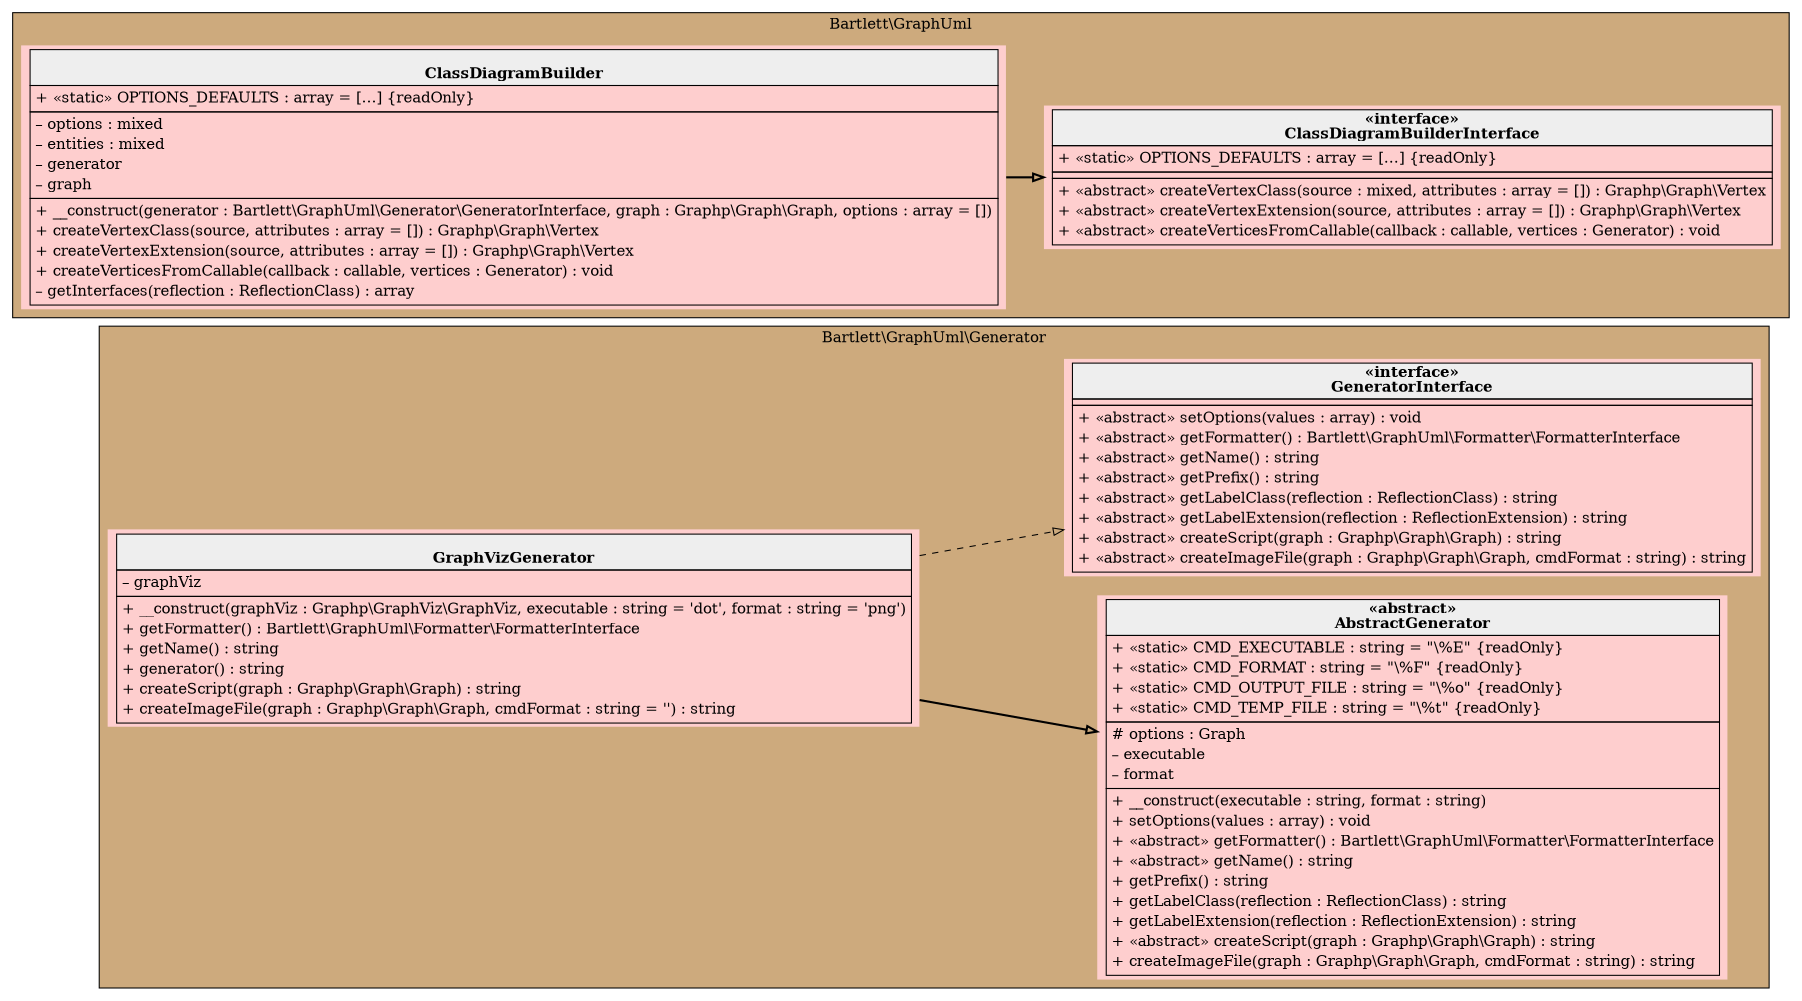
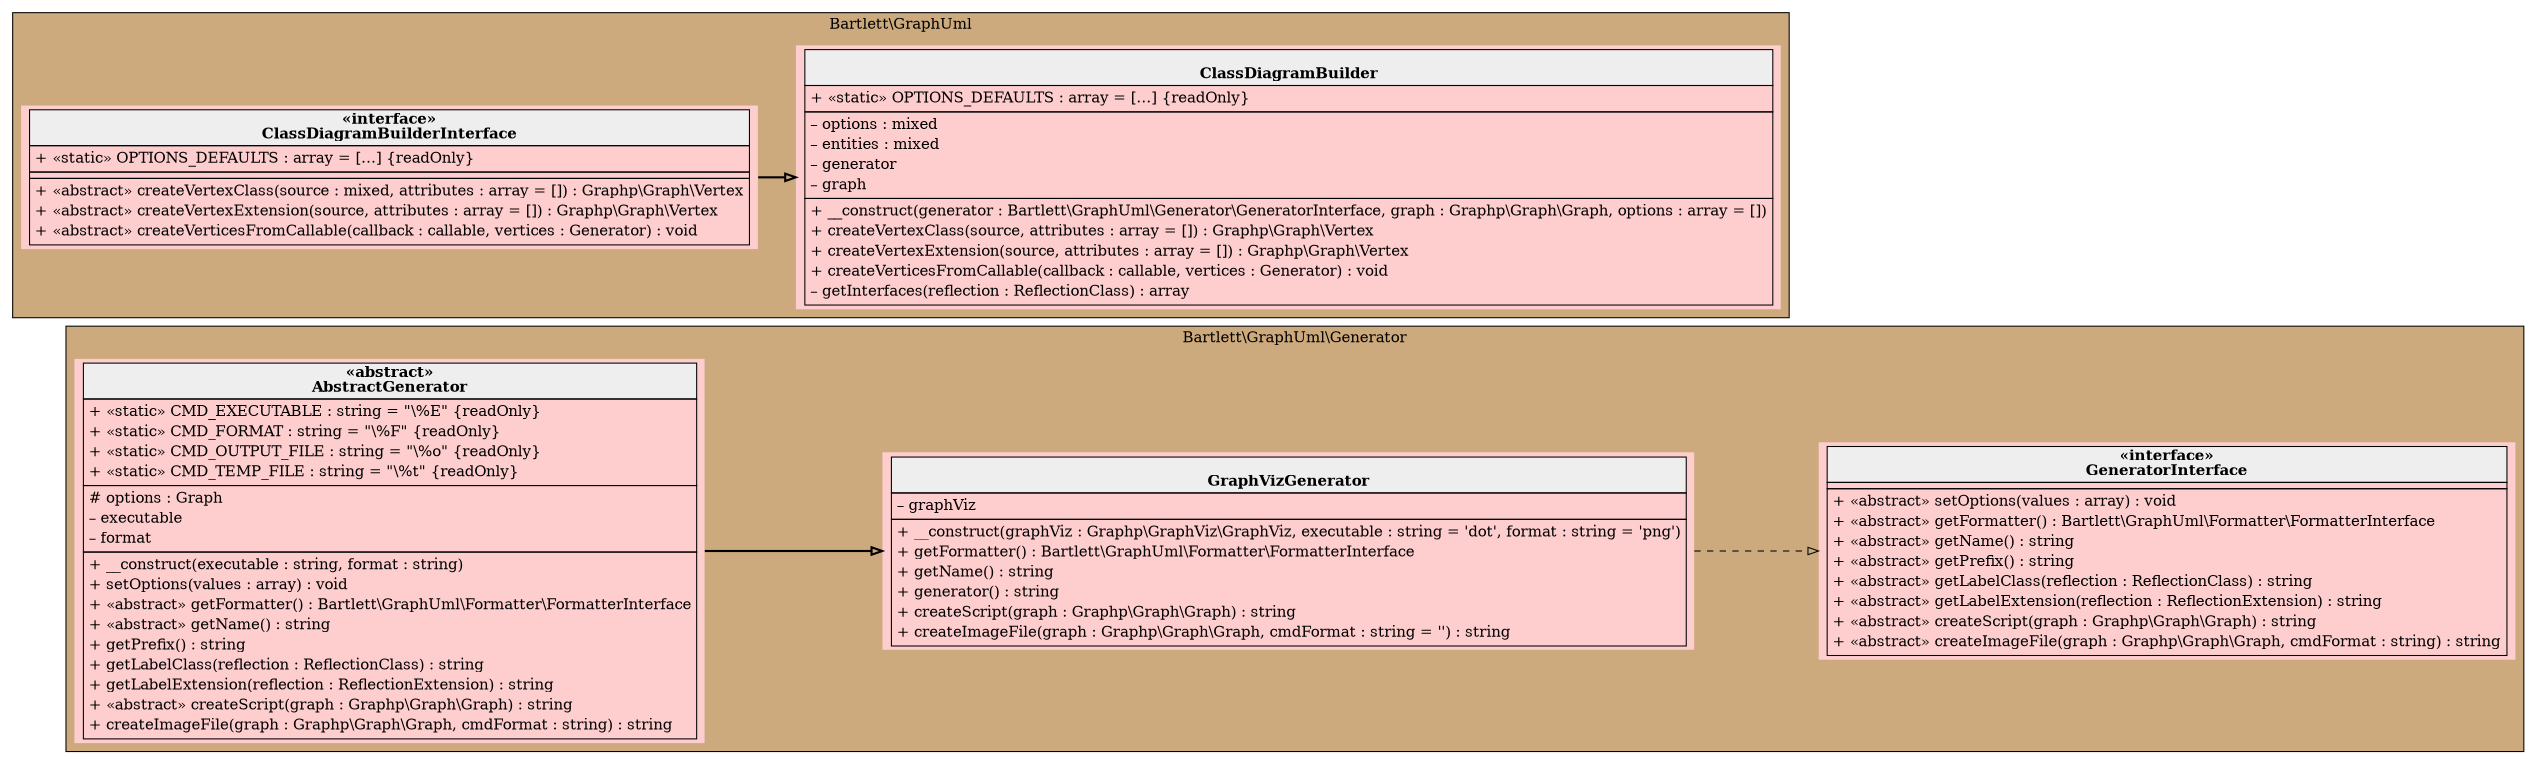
  digraph {
    rankdir=LR
    node [fillcolor="#FECECE" shape=none style=filled]
    edge [arrowhead=empty style=bold]
    n1 [label=< <table cellspacing="0" border="0" cellborder="1">     <tr><td bgcolor="#eeeeee"><b><br/>GraphVizGenerator</b></td></tr>     <tr><td><table border="0" cellspacing="0" cellpadding="2">     <tr><td align="left">– graphViz</td></tr> </table></td></tr>     <tr><td><table border="0" cellspacing="0" cellpadding="2">     <tr><td align="left">+ __construct(graphViz : Graphp\\GraphViz\\GraphViz, executable : string = 'dot', format : string = 'png')</td></tr>     <tr><td align="left">+ getFormatter() : Bartlett\\GraphUml\\Formatter\\FormatterInterface</td></tr>     <tr><td align="left">+ getName() : string</td></tr>     <tr><td align="left">+ generator() : string</td></tr>     <tr><td align="left">+ createScript(graph : Graphp\\Graph\\Graph) : string</td></tr>     <tr><td align="left">+ createImageFile(graph : Graphp\\Graph\\Graph, cmdFormat : string = '') : string</td></tr> </table></td></tr> </table>>]
    n2 [label=< <table cellspacing="0" border="0" cellborder="1">     <tr><td bgcolor="#eeeeee"><b>«abstract»<br/>AbstractGenerator</b></td></tr>     <tr><td><table border="0" cellspacing="0" cellpadding="2">     <tr><td align="left">+ «static» CMD_EXECUTABLE : string = "\%E" {readOnly}</td></tr>     <tr><td align="left">+ «static» CMD_FORMAT : string = "\%F" {readOnly}</td></tr>     <tr><td align="left">+ «static» CMD_OUTPUT_FILE : string = "\%o" {readOnly}</td></tr>     <tr><td align="left">+ «static» CMD_TEMP_FILE : string = "\%t" {readOnly}</td></tr> </table></td></tr>     <tr><td><table border="0" cellspacing="0" cellpadding="2">     <tr><td align="left"># options : Graph</td></tr>     <tr><td align="left">– executable</td></tr>     <tr><td align="left">– format</td></tr> </table></td></tr>     <tr><td><table border="0" cellspacing="0" cellpadding="2">     <tr><td align="left">+ __construct(executable : string, format : string)</td></tr>     <tr><td align="left">+ setOptions(values : array) : void</td></tr>     <tr><td align="left">+ «abstract» getFormatter() : Bartlett\\GraphUml\\Formatter\\FormatterInterface</td></tr>     <tr><td align="left">+ «abstract» getName() : string</td></tr>     <tr><td align="left">+ getPrefix() : string</td></tr>     <tr><td align="left">+ getLabelClass(reflection : ReflectionClass) : string</td></tr>     <tr><td align="left">+ getLabelExtension(reflection : ReflectionExtension) : string</td></tr>     <tr><td align="left">+ «abstract» createScript(graph : Graphp\\Graph\\Graph) : string</td></tr>     <tr><td align="left">+ createImageFile(graph : Graphp\\Graph\\Graph, cmdFormat : string) : string</td></tr> </table></td></tr> </table>>]
    n3 [label=< <table cellspacing="0" border="0" cellborder="1">     <tr><td bgcolor="#eeeeee"><b>«interface»<br/>GeneratorInterface</b></td></tr>     <tr><td></td></tr>     <tr><td><table border="0" cellspacing="0" cellpadding="2">     <tr><td align="left">+ «abstract» setOptions(values : array) : void</td></tr>     <tr><td align="left">+ «abstract» getFormatter() : Bartlett\\GraphUml\\Formatter\\FormatterInterface</td></tr>     <tr><td align="left">+ «abstract» getName() : string</td></tr>     <tr><td align="left">+ «abstract» getPrefix() : string</td></tr>     <tr><td align="left">+ «abstract» getLabelClass(reflection : ReflectionClass) : string</td></tr>     <tr><td align="left">+ «abstract» getLabelExtension(reflection : ReflectionExtension) : string</td></tr>     <tr><td align="left">+ «abstract» createScript(graph : Graphp\\Graph\\Graph) : string</td></tr>     <tr><td align="left">+ «abstract» createImageFile(graph : Graphp\\Graph\\Graph, cmdFormat : string) : string</td></tr> </table></td></tr> </table>>]
    n4 [label=< <table cellspacing="0" border="0" cellborder="1">     <tr><td bgcolor="#eeeeee"><b><br/>ClassDiagramBuilder</b></td></tr>     <tr><td><table border="0" cellspacing="0" cellpadding="2">     <tr><td align="left">+ «static» OPTIONS_DEFAULTS : array = […] {readOnly}</td></tr> </table></td></tr>     <tr><td><table border="0" cellspacing="0" cellpadding="2">     <tr><td align="left">– options : mixed</td></tr>     <tr><td align="left">– entities : mixed</td></tr>     <tr><td align="left">– generator</td></tr>     <tr><td align="left">– graph</td></tr> </table></td></tr>     <tr><td><table border="0" cellspacing="0" cellpadding="2">     <tr><td align="left">+ __construct(generator : Bartlett\\GraphUml\\Generator\\GeneratorInterface, graph : Graphp\\Graph\\Graph, options : array = [])</td></tr>     <tr><td align="left">+ createVertexClass(source, attributes : array = []) : Graphp\\Graph\\Vertex</td></tr>     <tr><td align="left">+ createVertexExtension(source, attributes : array = []) : Graphp\\Graph\\Vertex</td></tr>     <tr><td align="left">+ createVerticesFromCallable(callback : callable, vertices : Generator) : void</td></tr>     <tr><td align="left">– getInterfaces(reflection : ReflectionClass) : array</td></tr> </table></td></tr> </table>>]
    n5 [label=< <table cellspacing="0" border="0" cellborder="1">     <tr><td bgcolor="#eeeeee"><b>«interface»<br/>ClassDiagramBuilderInterface</b></td></tr>     <tr><td><table border="0" cellspacing="0" cellpadding="2">     <tr><td align="left">+ «static» OPTIONS_DEFAULTS : array = […] {readOnly}</td></tr> </table></td></tr>     <tr><td></td></tr>     <tr><td><table border="0" cellspacing="0" cellpadding="2">     <tr><td align="left">+ «abstract» createVertexClass(source : mixed, attributes : array = []) : Graphp\\Graph\\Vertex</td></tr>     <tr><td align="left">+ «abstract» createVertexExtension(source, attributes : array = []) : Graphp\\Graph\\Vertex</td></tr>     <tr><td align="left">+ «abstract» createVerticesFromCallable(callback : callable, vertices : Generator) : void</td></tr> </table></td></tr> </table>>]
    subgraph cluster_1 {
      bgcolor=burlywood3
      label="Bartlett\\GraphUml\\Generator"
      n1
      n2
      n3
    }
    subgraph cluster_2 {
      bgcolor=burlywood3
      label="Bartlett\\GraphUml"
      n4
      n5
    }
-   n1 -> n2
+   n2 -> n1
    n1 -> n3 [style=dashed]
-   n4 -> n5
+   n5 -> n4
  }
